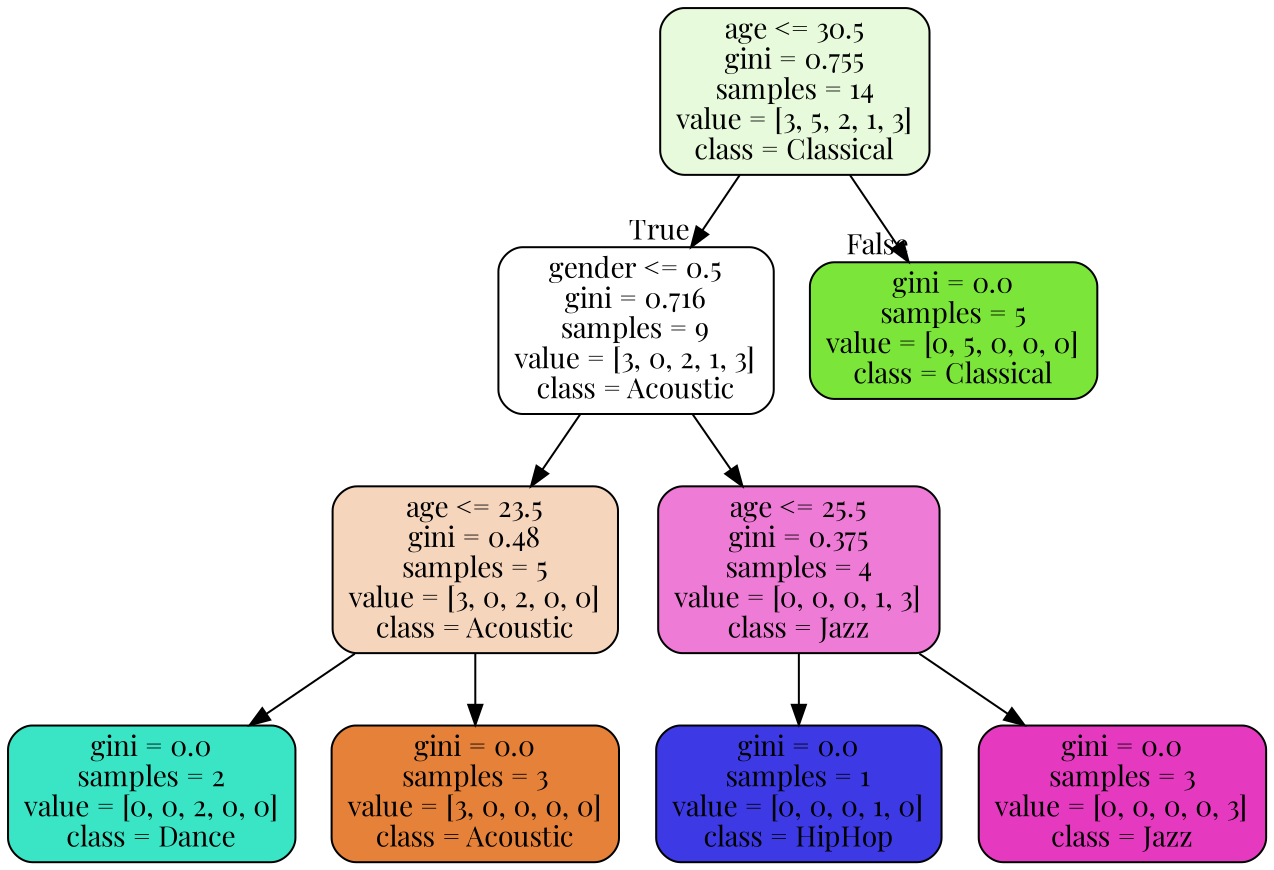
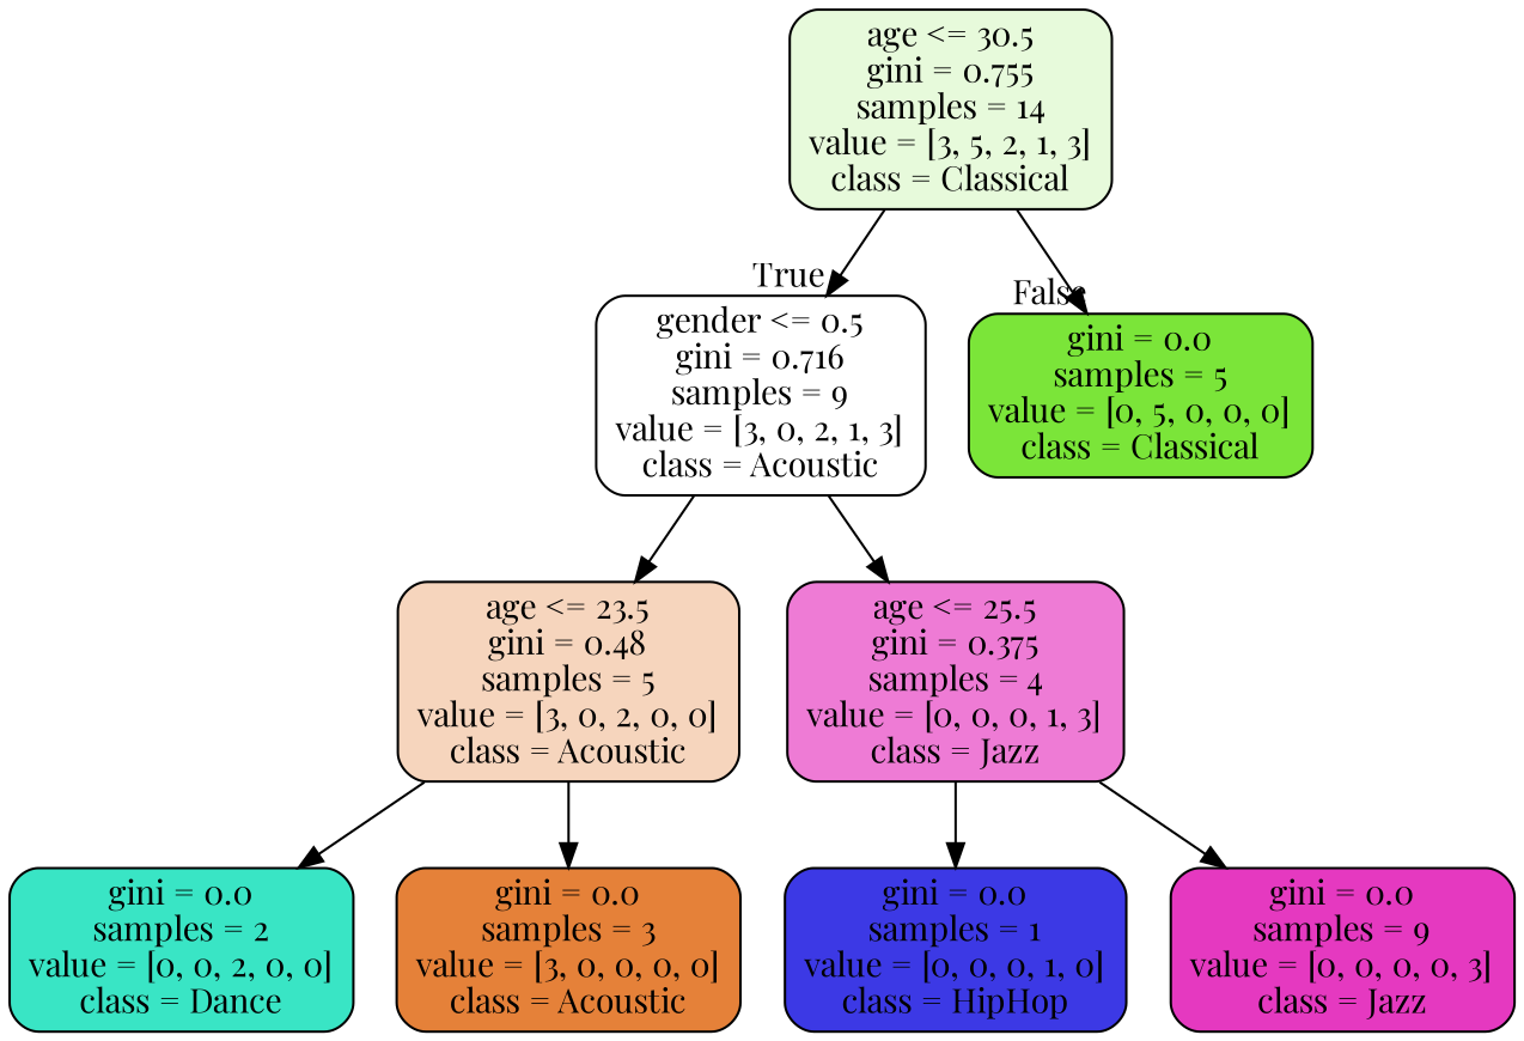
  digraph {
    fontname="Playfair Display"
    node [color=black fontname="Playfair Display" shape=box style="filled, rounded"]
    edge [fontname="Playfair Display"]
    n1 [fillcolor="#e7fadb" label="age <= 30.5\ngini = 0.755\nsamples = 14\nvalue = [3, 5, 2, 1, 3]\nclass = Classical"]
    n2 [fillcolor="#ffffff" label="gender <= 0.5\ngini = 0.716\nsamples = 9\nvalue = [3, 0, 2, 1, 3]\nclass = Acoustic"]
    n3 [fillcolor="#7be539" label="gini = 0.0\nsamples = 5\nvalue = [0, 5, 0, 0, 0]\nclass = Classical"]
    n4 [fillcolor="#f6d5bd" label="age <= 23.5\ngini = 0.48\nsamples = 5\nvalue = [3, 0, 2, 0, 0]\nclass = Acoustic"]
    n5 [fillcolor="#ee7bd5" label="age <= 25.5\ngini = 0.375\nsamples = 4\nvalue = [0, 0, 0, 1, 3]\nclass = Jazz"]
    n6 [fillcolor="#39e5c5" label="gini = 0.0\nsamples = 2\nvalue = [0, 0, 2, 0, 0]\nclass = Dance"]
    n7 [fillcolor="#e58139" label="gini = 0.0\nsamples = 3\nvalue = [3, 0, 0, 0, 0]\nclass = Acoustic"]
    n8 [fillcolor="#3c39e5" label="gini = 0.0\nsamples = 1\nvalue = [0, 0, 0, 1, 0]\nclass = HipHop"]
-   n9 [fillcolor="#e539c0" label="gini = 0.0\nsamples = 3\nvalue = [0, 0, 0, 0, 3]\nclass = Jazz"]
+   n9 [fillcolor="#e539c0" label="gini = 0.0\nsamples = 9\nvalue = [0, 0, 0, 0, 3]\nclass = Jazz"]
    n1 -> n2 [headlabel=True labelangle=45 labeldistance=2.5]
    n1 -> n3 [headlabel=False labelangle=-45 labeldistance=2.5]
    n2 -> n4
    n2 -> n5
    n4 -> n6
    n4 -> n7
    n5 -> n8
    n5 -> n9
  }
